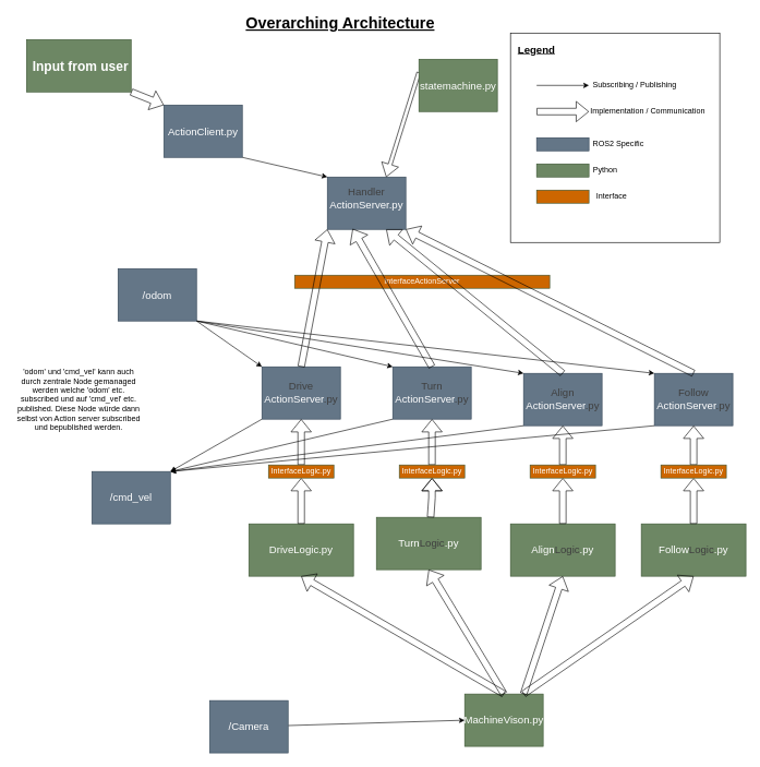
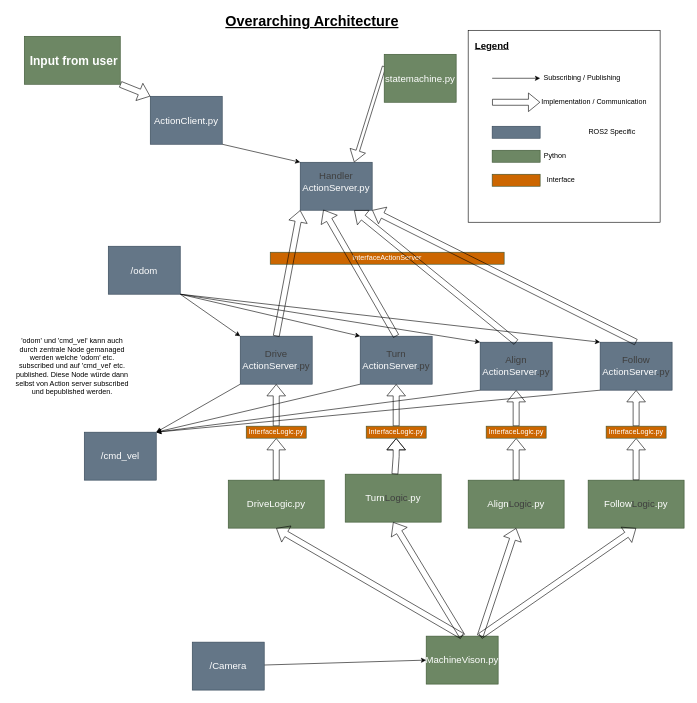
  <mxCell id="0" />
  <mxCell id="1" parent="0" />
  <mxCell id="2" value="" style="rounded=0;whiteSpace=wrap;html=1;fillColor=none;" parent="1" vertex="1"><mxGeometry x="780" y="50" width="320" height="320" as="geometry" /></mxCell>
  <mxCell id="3" style="edgeStyle=none;html=1;exitX=0;exitY=1;exitDx=0;exitDy=0;entryX=1;entryY=0;entryDx=0;entryDy=0;" parent="1" source="4" target="8" edge="1"><mxGeometry relative="1" as="geometry" /></mxCell>
  <mxCell id="4" value="&lt;div&gt;&lt;font style=&quot;font-size: 16px;&quot;&gt;&lt;span style=&quot;color: rgb(63, 63, 63);&quot;&gt;Drive&lt;/span&gt;&lt;/font&gt;&lt;/div&gt;&lt;font style=&quot;font-size: 16px;&quot;&gt;ActionServer&lt;/font&gt;&lt;span style=&quot;color: rgb(63, 63, 63); font-size: 16px; background-color: transparent;&quot;&gt;.py&lt;/span&gt;" style="rounded=0;whiteSpace=wrap;html=1;fillColor=#647687;fontColor=#ffffff;strokeColor=#314354;" parent="1" vertex="1"><mxGeometry x="400" y="560" width="120" height="80" as="geometry" /></mxCell>
  <mxCell id="5" style="edgeStyle=none;html=1;exitX=0;exitY=1;exitDx=0;exitDy=0;entryX=1;entryY=0;entryDx=0;entryDy=0;" parent="1" source="6" target="8" edge="1"><mxGeometry relative="1" as="geometry" /></mxCell>
  <mxCell id="6" value="&lt;div&gt;&lt;font style=&quot;font-size: 16px;&quot;&gt;&lt;span style=&quot;color: rgb(63, 63, 63);&quot;&gt;Turn&lt;/span&gt;&lt;/font&gt;&lt;/div&gt;&lt;font style=&quot;font-size: 16px;&quot;&gt;ActionServer&lt;/font&gt;&lt;span style=&quot;color: rgb(63, 63, 63); font-size: 16px; background-color: transparent;&quot;&gt;.py&lt;/span&gt;" style="rounded=0;whiteSpace=wrap;html=1;fillColor=#647687;fontColor=#ffffff;strokeColor=#314354;" parent="1" vertex="1"><mxGeometry x="600" y="560" width="120" height="80" as="geometry" /></mxCell>
  <mxCell id="7" value="&lt;div&gt;&lt;font style=&quot;font-size: 16px;&quot;&gt;&lt;span style=&quot;color: rgb(63, 63, 63);&quot;&gt;Handler&lt;/span&gt;&lt;/font&gt;&lt;/div&gt;&lt;font style=&quot;font-size: 16px;&quot;&gt;ActionServer.py&lt;/font&gt;&lt;div&gt;&lt;br&gt;&lt;/div&gt;" style="rounded=0;whiteSpace=wrap;html=1;fillColor=#647687;fontColor=#ffffff;strokeColor=#314354;" parent="1" vertex="1"><mxGeometry x="500" y="270" width="120" height="80" as="geometry" /></mxCell>
  <mxCell id="8" value="&lt;span style=&quot;font-size: 16px;&quot;&gt;/cmd_vel&lt;/span&gt;" style="rounded=0;whiteSpace=wrap;html=1;fillColor=#647687;fontColor=#ffffff;strokeColor=#314354;" parent="1" vertex="1"><mxGeometry x="140" y="720" width="120" height="80" as="geometry" /></mxCell>
  <mxCell id="9" style="edgeStyle=none;html=1;exitX=1;exitY=1;exitDx=0;exitDy=0;entryX=0;entryY=0;entryDx=0;entryDy=0;" parent="1" source="13" target="4" edge="1"><mxGeometry relative="1" as="geometry" /></mxCell>
  <mxCell id="10" style="edgeStyle=none;html=1;exitX=1;exitY=1;exitDx=0;exitDy=0;entryX=0;entryY=0;entryDx=0;entryDy=0;" parent="1" source="13" target="6" edge="1"><mxGeometry relative="1" as="geometry" /></mxCell>
  <mxCell id="11" style="edgeStyle=none;html=1;exitX=1;exitY=1;exitDx=0;exitDy=0;entryX=0;entryY=0;entryDx=0;entryDy=0;" parent="1" source="13" target="40" edge="1"><mxGeometry relative="1" as="geometry" /></mxCell>
  <mxCell id="12" style="edgeStyle=none;html=1;entryX=0;entryY=0;entryDx=0;entryDy=0;" parent="1" target="49" edge="1"><mxGeometry relative="1" as="geometry"><mxPoint x="300" y="490" as="sourcePoint" /></mxGeometry></mxCell>
  <mxCell id="13" value="&lt;span style=&quot;font-size: 16px;&quot;&gt;/odom&lt;/span&gt;" style="rounded=0;whiteSpace=wrap;html=1;fillColor=#647687;fontColor=#ffffff;strokeColor=#314354;" parent="1" vertex="1"><mxGeometry x="180" y="410" width="120" height="80" as="geometry" /></mxCell>
  <mxCell id="14" value="&lt;span style=&quot;font-size: 16px;&quot;&gt;Turn&lt;/span&gt;&lt;span style=&quot;color: rgb(63, 63, 63); font-size: 16px;&quot;&gt;Logic&lt;/span&gt;&lt;span style=&quot;font-size: 16px;&quot;&gt;.py&lt;/span&gt;" style="rounded=0;whiteSpace=wrap;html=1;fillColor=#6d8764;fontColor=#ffffff;strokeColor=#3A5431;" parent="1" vertex="1"><mxGeometry x="575" y="790" width="160" height="80" as="geometry" /></mxCell>
  <mxCell id="15" style="edgeStyle=none;html=1;exitX=0;exitY=0.25;exitDx=0;exitDy=0;entryX=0.75;entryY=0;entryDx=0;entryDy=0;shape=flexArrow;width=5.882;endSize=6.176;" parent="1" source="16" target="7" edge="1"><mxGeometry relative="1" as="geometry" /></mxCell>
  <mxCell id="16" value="&lt;span style=&quot;font-size: 16px;&quot;&gt;statemachine.py&lt;/span&gt;" style="rounded=0;whiteSpace=wrap;html=1;fillColor=#6d8764;fontColor=#ffffff;strokeColor=#3A5431;" parent="1" vertex="1"><mxGeometry x="640" y="90" width="120" height="80" as="geometry" /></mxCell>
  <mxCell id="17" value="&lt;font style=&quot;font-size: 24px;&quot;&gt;&lt;b style=&quot;&quot;&gt;&lt;u style=&quot;&quot;&gt;Overarching Architecture&lt;/u&gt;&lt;/b&gt;&lt;/font&gt;" style="text;html=1;align=center;verticalAlign=middle;whiteSpace=wrap;rounded=0;" parent="1" vertex="1"><mxGeometry x="340" y="20" width="360" height="30" as="geometry" /></mxCell>
  <mxCell id="18" style="edgeStyle=none;html=1;entryX=0;entryY=0.5;entryDx=0;entryDy=0;" parent="1" source="19" target="20" edge="1"><mxGeometry relative="1" as="geometry" /></mxCell>
  <mxCell id="19" value="&lt;span style=&quot;font-size: 16px;&quot;&gt;/Camera&lt;/span&gt;" style="rounded=0;whiteSpace=wrap;html=1;fillColor=#647687;fontColor=#ffffff;strokeColor=#314354;" parent="1" vertex="1"><mxGeometry x="320" y="1070" width="120" height="80" as="geometry" /></mxCell>
  <mxCell id="20" value="&lt;span style=&quot;font-size: 16px;&quot;&gt;MachineVison.py&lt;/span&gt;" style="rounded=0;whiteSpace=wrap;html=1;fillColor=#6d8764;fontColor=#ffffff;strokeColor=#3A5431;" parent="1" vertex="1"><mxGeometry x="710" y="1060" width="120" height="80" as="geometry" /></mxCell>
  <mxCell id="21" style="edgeStyle=none;html=1;" parent="1" edge="1"><mxGeometry relative="1" as="geometry"><mxPoint x="820" y="130" as="sourcePoint" /><mxPoint x="900" y="130" as="targetPoint" /></mxGeometry></mxCell>
  <mxCell id="22" value="&lt;b&gt;&lt;u&gt;&lt;font style=&quot;font-size: 16px;&quot;&gt;Legend&lt;/font&gt;&lt;/u&gt;&lt;/b&gt;" style="text;html=1;align=center;verticalAlign=middle;whiteSpace=wrap;rounded=0;" parent="1" vertex="1"><mxGeometry x="790" y="60" width="60" height="30" as="geometry" /></mxCell>
  <mxCell id="23" value="Subscribing / Publishing" style="text;html=1;align=center;verticalAlign=middle;whiteSpace=wrap;rounded=0;" parent="1" vertex="1"><mxGeometry x="900" y="110" width="140" height="40" as="geometry" /></mxCell>
  <mxCell id="24" style="edgeStyle=none;html=1;shape=flexArrow;" parent="1" edge="1"><mxGeometry relative="1" as="geometry"><mxPoint x="820" y="170" as="sourcePoint" /><mxPoint x="900" y="170" as="targetPoint" /></mxGeometry></mxCell>
  <mxCell id="25" value="Implementation / Communication" style="text;html=1;align=center;verticalAlign=middle;whiteSpace=wrap;rounded=0;" parent="1" vertex="1"><mxGeometry x="900" y="150" width="180" height="40" as="geometry" /></mxCell>
  <mxCell id="26" style="edgeStyle=none;html=1;exitX=1;exitY=1;exitDx=0;exitDy=0;shape=flexArrow;entryX=0;entryY=0;entryDx=0;entryDy=0;" parent="1" source="27" target="33" edge="1"><mxGeometry relative="1" as="geometry"><mxPoint x="330" y="330" as="targetPoint" /></mxGeometry></mxCell>
  <mxCell id="27" value="&lt;font style=&quot;font-size: 20px;&quot;&gt;&lt;b&gt;&amp;nbsp;Input from user&lt;/b&gt;&lt;/font&gt;" style="rounded=0;whiteSpace=wrap;html=1;fillColor=#6d8764;fontColor=#ffffff;strokeColor=#3A5431;" parent="1" vertex="1"><mxGeometry x="40" y="60" width="160" height="80" as="geometry" /></mxCell>
  <mxCell id="28" value="" style="rounded=0;whiteSpace=wrap;html=1;fillColor=#647687;fontColor=#ffffff;strokeColor=#314354;" parent="1" vertex="1"><mxGeometry x="820" y="210" width="80" height="20" as="geometry" /></mxCell>
  <mxCell id="29" value="" style="rounded=0;whiteSpace=wrap;html=1;fillColor=#6d8764;fontColor=#ffffff;strokeColor=#3A5431;" parent="1" vertex="1"><mxGeometry x="820" y="250" width="80" height="20" as="geometry" /></mxCell>
- <mxCell id="30" value="ROS2 Specific" style="text;html=1;align=center;verticalAlign=middle;whiteSpace=wrap;rounded=0;" parent="1" vertex="1"><mxGeometry x="900" y="200" width="90" height="40" as="geometry" /></mxCell>
+ <mxCell id="30" value="ROS2 Specific" style="text;html=1;align=center;verticalAlign=middle;whiteSpace=wrap;rounded=0;" parent="1" vertex="1"><mxGeometry x="975" y="200" width="90" height="40" as="geometry" /></mxCell>
  <mxCell id="31" value="Python" style="text;html=1;align=center;verticalAlign=middle;whiteSpace=wrap;rounded=0;" parent="1" vertex="1"><mxGeometry x="890" y="240" width="70" height="40" as="geometry" /></mxCell>
  <mxCell id="32" value="'odom' und 'cmd_vel' kann auch durch zentrale Node gemanaged werden welche 'odom' etc. subscribed und auf 'cmd_vel' etc. published. Diese Node würde dann selbst von Action server subscribed und bepublished werden." style="text;html=1;align=center;verticalAlign=middle;whiteSpace=wrap;rounded=0;" parent="1" vertex="1"><mxGeometry x="20" y="560" width="200" height="100" as="geometry" /></mxCell>
  <mxCell id="33" value="&lt;span style=&quot;font-size: 16px;&quot;&gt;ActionClient.py&lt;/span&gt;" style="rounded=0;whiteSpace=wrap;html=1;fillColor=#647687;fontColor=#ffffff;strokeColor=#314354;" parent="1" vertex="1"><mxGeometry x="250" y="160" width="120" height="80" as="geometry" /></mxCell>
  <mxCell id="34" style="edgeStyle=none;html=1;exitX=1;exitY=1;exitDx=0;exitDy=0;entryX=0;entryY=0;entryDx=0;entryDy=0;" parent="1" source="33" target="7" edge="1"><mxGeometry relative="1" as="geometry"><mxPoint x="350" y="360" as="sourcePoint" /><mxPoint x="430" y="360" as="targetPoint" /></mxGeometry></mxCell>
  <mxCell id="35" style="edgeStyle=none;html=1;shape=flexArrow;entryX=0.5;entryY=1;entryDx=0;entryDy=0;exitX=0.5;exitY=0;exitDx=0;exitDy=0;" parent="1" source="62" target="6" edge="1"><mxGeometry relative="1" as="geometry"><mxPoint x="670" y="680" as="sourcePoint" /><mxPoint x="730" y="690" as="targetPoint" /></mxGeometry></mxCell>
  <mxCell id="36" style="edgeStyle=none;html=1;shape=flexArrow;entryX=0.5;entryY=1;entryDx=0;entryDy=0;exitX=0.5;exitY=0;exitDx=0;exitDy=0;" parent="1" source="45" target="4" edge="1"><mxGeometry relative="1" as="geometry"><mxPoint x="530" y="720" as="sourcePoint" /><mxPoint x="460" y="730" as="targetPoint" /></mxGeometry></mxCell>
  <mxCell id="37" value="&lt;span style=&quot;font-size: 16px;&quot;&gt;DriveLogic.py&lt;/span&gt;" style="rounded=0;whiteSpace=wrap;html=1;fillColor=#6d8764;fontColor=#ffffff;strokeColor=#3A5431;" parent="1" vertex="1"><mxGeometry x="380" y="800" width="160" height="80" as="geometry" /></mxCell>
  <mxCell id="38" value="&lt;span style=&quot;font-size: 16px;&quot;&gt;Align&lt;/span&gt;&lt;span style=&quot;color: rgb(63, 63, 63); font-size: 16px;&quot;&gt;Logic&lt;/span&gt;&lt;span style=&quot;font-size: 16px;&quot;&gt;.py&lt;/span&gt;" style="rounded=0;whiteSpace=wrap;html=1;fillColor=#6d8764;fontColor=#ffffff;strokeColor=#3A5431;" parent="1" vertex="1"><mxGeometry x="780" y="800" width="160" height="80" as="geometry" /></mxCell>
  <mxCell id="39" style="edgeStyle=none;html=1;exitX=0;exitY=1;exitDx=0;exitDy=0;entryX=1;entryY=0;entryDx=0;entryDy=0;" parent="1" source="40" target="8" edge="1"><mxGeometry relative="1" as="geometry" /></mxCell>
  <mxCell id="40" value="&lt;font style=&quot;font-size: 16px;&quot;&gt;&lt;span style=&quot;color: rgb(63, 63, 63);&quot;&gt;Align&lt;/span&gt;&lt;/font&gt;&lt;div&gt;&lt;font style=&quot;font-size: 16px;&quot;&gt;ActionServer&lt;/font&gt;&lt;span style=&quot;color: rgb(63, 63, 63); font-size: 16px; background-color: transparent;&quot;&gt;.py&lt;/span&gt;&lt;/div&gt;" style="rounded=0;whiteSpace=wrap;html=1;fillColor=#647687;fontColor=#ffffff;strokeColor=#314354;" parent="1" vertex="1"><mxGeometry x="800" y="570" width="120" height="80" as="geometry" /></mxCell>
  <mxCell id="41" style="edgeStyle=none;html=1;shape=flexArrow;entryX=0.5;entryY=1;entryDx=0;entryDy=0;exitX=0.5;exitY=0;exitDx=0;exitDy=0;" parent="1" source="63" target="40" edge="1"><mxGeometry relative="1" as="geometry"><mxPoint x="870" y="710" as="sourcePoint" /><mxPoint x="910" y="690" as="targetPoint" /></mxGeometry></mxCell>
  <mxCell id="42" value="" style="rounded=0;whiteSpace=wrap;html=1;fillColor=#CC6600;fontColor=#ffffff;strokeColor=#3A5431;" parent="1" vertex="1"><mxGeometry x="820" y="290" width="80" height="20" as="geometry" /></mxCell>
  <mxCell id="43" value="Interface" style="text;html=1;align=center;verticalAlign=middle;whiteSpace=wrap;rounded=0;" parent="1" vertex="1"><mxGeometry x="900" y="280" width="70" height="40" as="geometry" /></mxCell>
  <mxCell id="44" value="" style="edgeStyle=none;html=1;shape=flexArrow;entryX=0.5;entryY=1;entryDx=0;entryDy=0;" parent="1" source="37" target="45" edge="1"><mxGeometry relative="1" as="geometry"><mxPoint x="460" y="740" as="sourcePoint" /><mxPoint x="460" y="650" as="targetPoint" /></mxGeometry></mxCell>
  <mxCell id="45" value="InterfaceLogic.py" style="rounded=0;whiteSpace=wrap;html=1;fillColor=#CC6600;fontColor=#ffffff;strokeColor=#3A5431;" parent="1" vertex="1"><mxGeometry x="410" y="710" width="100" height="20" as="geometry" /></mxCell>
  <mxCell id="46" value="" style="edgeStyle=none;html=1;shape=flexArrow;entryX=0.5;entryY=1;entryDx=0;entryDy=0;" parent="1" source="14" target="62" edge="1"><mxGeometry relative="1" as="geometry"><mxPoint x="660" y="740" as="sourcePoint" /><mxPoint x="670" y="740" as="targetPoint" /><Array as="points"><mxPoint x="660" y="760" /></Array></mxGeometry></mxCell>
  <mxCell id="47" value="" style="edgeStyle=none;html=1;shape=flexArrow;exitX=0.5;exitY=0;exitDx=0;exitDy=0;" parent="1" source="38" target="63" edge="1"><mxGeometry relative="1" as="geometry"><mxPoint x="860" y="740" as="sourcePoint" /><mxPoint x="860" y="760" as="targetPoint" /></mxGeometry></mxCell>
  <mxCell id="48" style="edgeStyle=none;html=1;exitX=0;exitY=1;exitDx=0;exitDy=0;entryX=1;entryY=0;entryDx=0;entryDy=0;" parent="1" source="49" target="8" edge="1"><mxGeometry relative="1" as="geometry" /></mxCell>
  <mxCell id="49" value="&lt;font style=&quot;font-size: 16px;&quot;&gt;&lt;span style=&quot;color: rgb(63, 63, 63);&quot;&gt;Follow&lt;/span&gt;&lt;/font&gt;&lt;div&gt;&lt;font style=&quot;font-size: 16px;&quot;&gt;ActionServer&lt;/font&gt;&lt;span style=&quot;color: rgb(63, 63, 63); font-size: 16px; background-color: transparent;&quot;&gt;.py&lt;/span&gt;&lt;/div&gt;" style="rounded=0;whiteSpace=wrap;html=1;fillColor=#647687;fontColor=#ffffff;strokeColor=#314354;" parent="1" vertex="1"><mxGeometry x="1000" y="570" width="120" height="80" as="geometry" /></mxCell>
  <mxCell id="50" value="&lt;span style=&quot;font-size: 16px;&quot;&gt;Follow&lt;/span&gt;&lt;span style=&quot;color: rgb(63, 63, 63); font-size: 16px;&quot;&gt;Logic&lt;/span&gt;&lt;span style=&quot;font-size: 16px;&quot;&gt;.py&lt;/span&gt;" style="rounded=0;whiteSpace=wrap;html=1;fillColor=#6d8764;fontColor=#ffffff;strokeColor=#3A5431;" parent="1" vertex="1"><mxGeometry x="980" y="800" width="160" height="80" as="geometry" /></mxCell>
  <mxCell id="51" style="edgeStyle=none;html=1;shape=flexArrow;exitX=0.5;exitY=0;exitDx=0;exitDy=0;entryX=0.5;entryY=1;entryDx=0;entryDy=0;" parent="1" source="64" target="49" edge="1"><mxGeometry relative="1" as="geometry"><mxPoint x="1060" y="720" as="sourcePoint" /><mxPoint x="1040" y="660" as="targetPoint" /></mxGeometry></mxCell>
  <mxCell id="52" value="InterfaceActionServer" style="rounded=0;whiteSpace=wrap;html=1;fillColor=#CC6600;fontColor=#ffffff;strokeColor=#3A5431;" parent="1" vertex="1"><mxGeometry x="450" y="420" width="390" height="20" as="geometry" /></mxCell>
  <mxCell id="53" value="" style="edgeStyle=none;html=1;shape=flexArrow;exitX=0.5;exitY=0;exitDx=0;exitDy=0;entryX=0.5;entryY=1;entryDx=0;entryDy=0;" parent="1" source="50" target="64" edge="1"><mxGeometry relative="1" as="geometry"><mxPoint x="1060" y="800" as="sourcePoint" /><mxPoint x="1060" y="740" as="targetPoint" /></mxGeometry></mxCell>
  <mxCell id="54" style="edgeStyle=none;html=1;shape=flexArrow;exitX=0.5;exitY=0;exitDx=0;exitDy=0;entryX=0.5;entryY=1;entryDx=0;entryDy=0;" parent="1" source="20" target="37" edge="1"><mxGeometry relative="1" as="geometry"><mxPoint x="740" y="970" as="sourcePoint" /><mxPoint x="820" y="970" as="targetPoint" /></mxGeometry></mxCell>
  <mxCell id="55" style="edgeStyle=none;html=1;shape=flexArrow;exitX=0.5;exitY=0;exitDx=0;exitDy=0;entryX=0.5;entryY=1;entryDx=0;entryDy=0;" parent="1" source="20" target="14" edge="1"><mxGeometry relative="1" as="geometry"><mxPoint x="770" y="1000" as="sourcePoint" /><mxPoint x="850" y="1000" as="targetPoint" /></mxGeometry></mxCell>
  <mxCell id="56" style="edgeStyle=none;html=1;shape=flexArrow;exitX=0.75;exitY=0;exitDx=0;exitDy=0;entryX=0.5;entryY=1;entryDx=0;entryDy=0;" parent="1" source="20" target="38" edge="1"><mxGeometry relative="1" as="geometry"><mxPoint x="840" y="960" as="sourcePoint" /><mxPoint x="920" y="960" as="targetPoint" /></mxGeometry></mxCell>
  <mxCell id="57" style="edgeStyle=none;html=1;shape=flexArrow;exitX=0.75;exitY=0;exitDx=0;exitDy=0;entryX=0.5;entryY=1;entryDx=0;entryDy=0;" parent="1" source="20" target="50" edge="1"><mxGeometry relative="1" as="geometry"><mxPoint x="840" y="1030" as="sourcePoint" /><mxPoint x="920" y="1030" as="targetPoint" /></mxGeometry></mxCell>
  <mxCell id="58" style="edgeStyle=none;html=1;shape=flexArrow;exitX=0.5;exitY=0;exitDx=0;exitDy=0;entryX=0;entryY=1;entryDx=0;entryDy=0;" parent="1" source="4" target="7" edge="1"><mxGeometry relative="1" as="geometry"><mxPoint x="560" y="470" as="sourcePoint" /><mxPoint x="640" y="470" as="targetPoint" /></mxGeometry></mxCell>
  <mxCell id="59" style="edgeStyle=none;html=1;shape=flexArrow;exitX=0.5;exitY=0;exitDx=0;exitDy=0;entryX=0.322;entryY=0.99;entryDx=0;entryDy=0;entryPerimeter=0;" parent="1" source="6" target="7" edge="1"><mxGeometry relative="1" as="geometry"><mxPoint x="760" y="420" as="sourcePoint" /><mxPoint x="840" y="420" as="targetPoint" /></mxGeometry></mxCell>
  <mxCell id="60" style="edgeStyle=none;html=1;shape=flexArrow;exitX=0.5;exitY=0;exitDx=0;exitDy=0;entryX=0.75;entryY=1;entryDx=0;entryDy=0;" parent="1" source="40" target="7" edge="1"><mxGeometry relative="1" as="geometry"><mxPoint x="830" y="500" as="sourcePoint" /><mxPoint x="910" y="500" as="targetPoint" /></mxGeometry></mxCell>
  <mxCell id="61" style="edgeStyle=none;html=1;shape=flexArrow;exitX=0.5;exitY=0;exitDx=0;exitDy=0;entryX=1;entryY=1;entryDx=0;entryDy=0;" parent="1" source="49" target="7" edge="1"><mxGeometry relative="1" as="geometry"><mxPoint x="920" y="480" as="sourcePoint" /><mxPoint x="1000" y="480" as="targetPoint" /></mxGeometry></mxCell>
  <mxCell id="62" value="InterfaceLogic.py" style="rounded=0;whiteSpace=wrap;html=1;fillColor=#CC6600;fontColor=#ffffff;strokeColor=#3A5431;" vertex="1" parent="1"><mxGeometry x="610" y="710" width="100" height="20" as="geometry" /></mxCell>
  <mxCell id="63" value="InterfaceLogic.py" style="rounded=0;whiteSpace=wrap;html=1;fillColor=#CC6600;fontColor=#ffffff;strokeColor=#3A5431;" vertex="1" parent="1"><mxGeometry x="810" y="710" width="100" height="20" as="geometry" /></mxCell>
  <mxCell id="64" value="InterfaceLogic.py" style="rounded=0;whiteSpace=wrap;html=1;fillColor=#CC6600;fontColor=#ffffff;strokeColor=#3A5431;" vertex="1" parent="1"><mxGeometry x="1010" y="710" width="100" height="20" as="geometry" /></mxCell>
